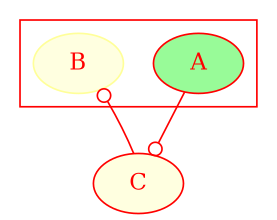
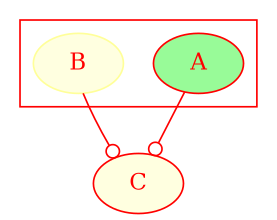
  digraph {
    node [fillcolor=lightyellow fontcolor="//red" style=filled]
    edge [arrowhead=odot]
    A [color=red fillcolor=palegreen]
    B [color="/accent4/4"]
    C [color="0 1.0 1.0" fontcolor="/x11/red"]
    subgraph cluster_1 {
      pencolor="#ff 00 00"
      A
      B
    }
    A -> C [color="#ff0000ff"]
-   C -> B [color="1.0,1.0,1.0"]
+   B -> C [color="1.0,1.0,1.0"]
  }
